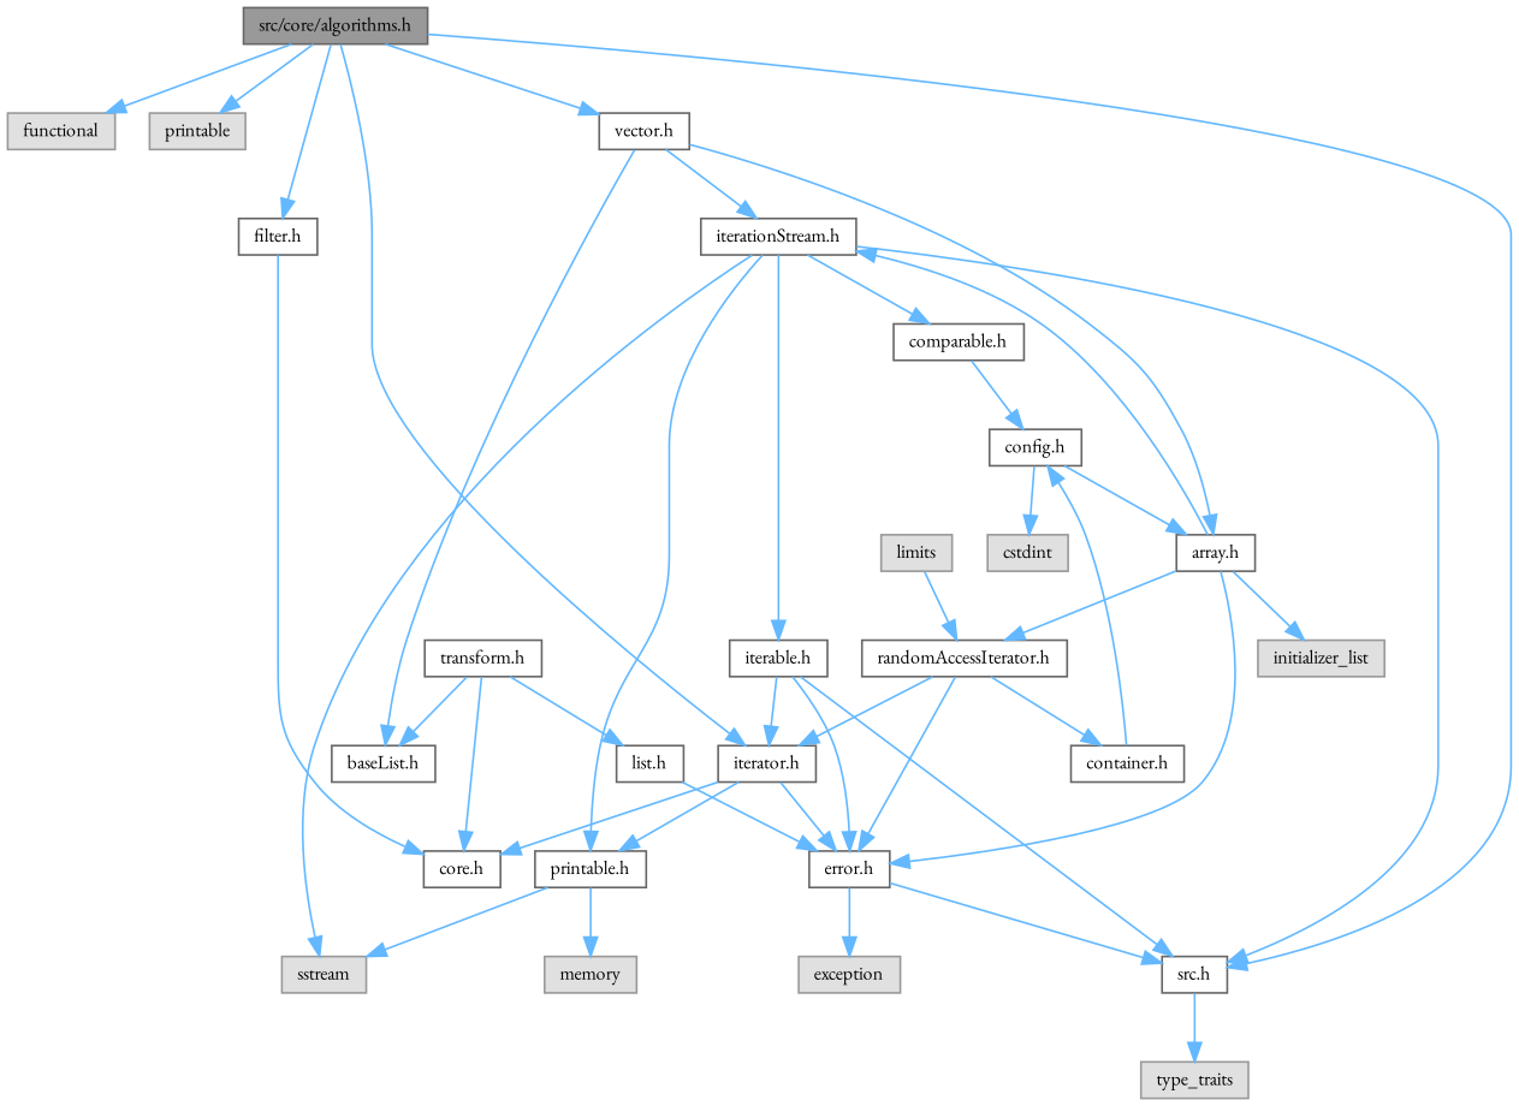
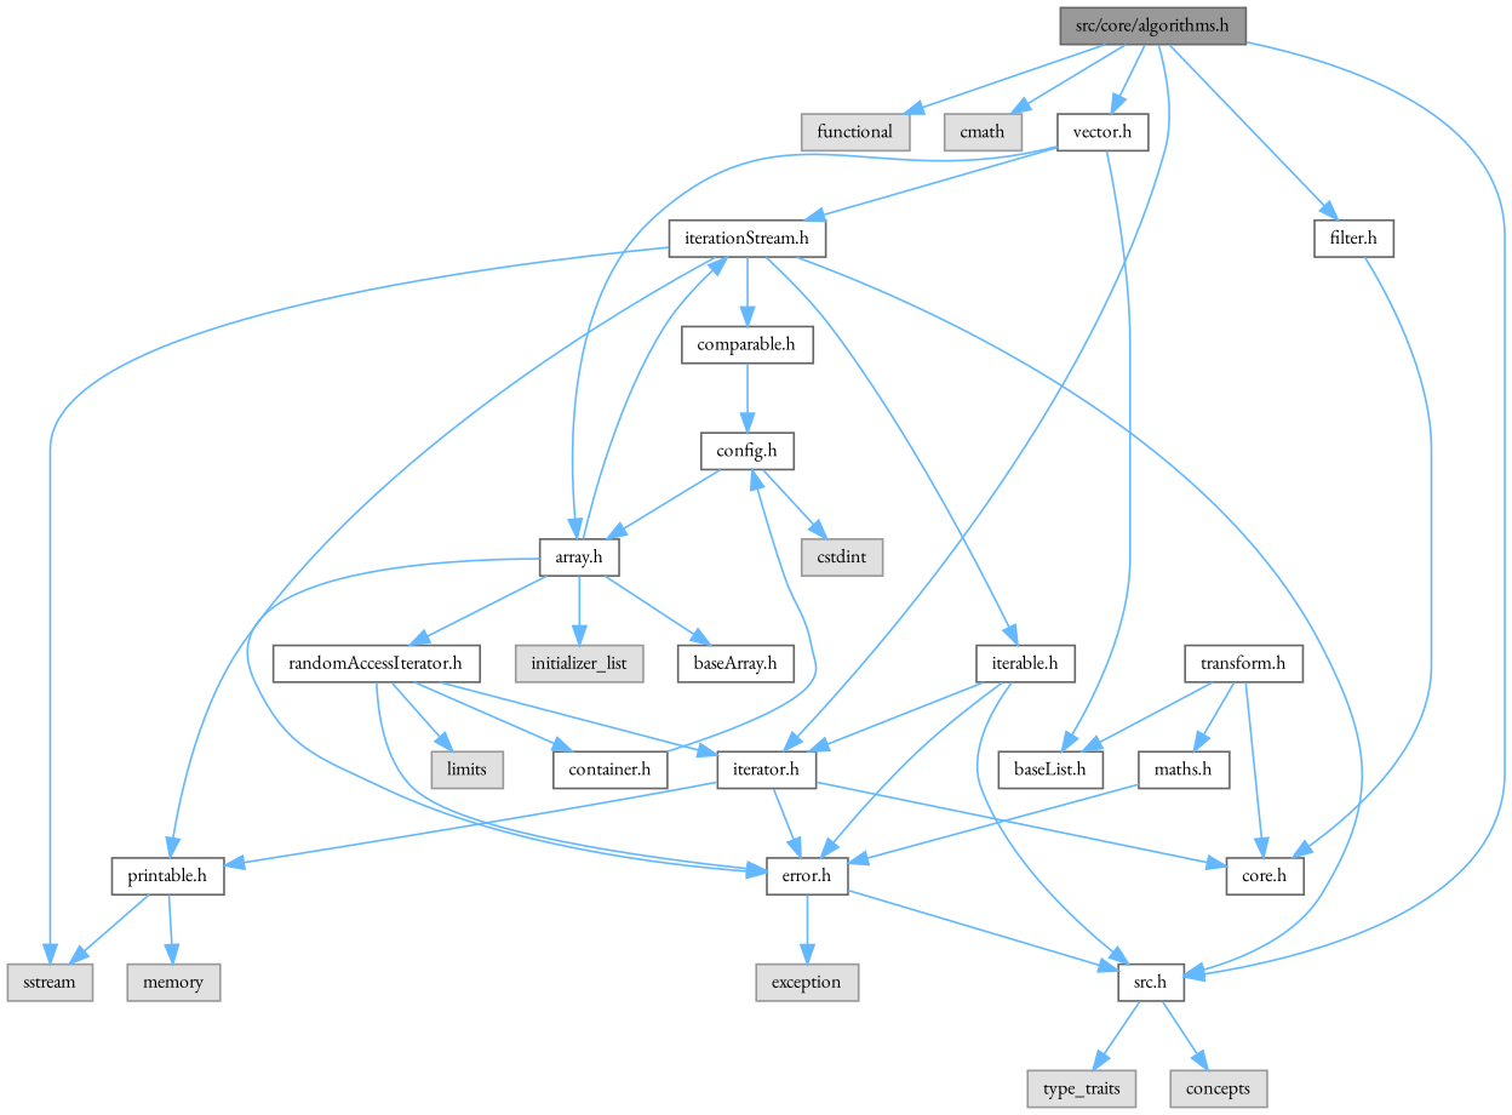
  digraph {
    fontname="EB Garamond"
    node [color=grey40 fillcolor=white fontname="EB Garamond" fontsize=10 shape=box style=filled]
    edge [color=steelblue1 fontname="EB Garamond" fontsize=10 labelfontname=Helvetica labelfontsize=10 style=solid]
    n1 [color=gray40 fillcolor=grey60 fontcolor=black height=0.2 label="src/core/algorithms.h" width=0.4]
    n2 [color=grey60 fillcolor="#E0E0E0" height=0.2 label=functional width=0.4]
-   n3 [color=grey60 fillcolor="#E0E0E0" height=0.2 label=printable width=0.4]
+   n3 [color=grey60 fillcolor="#E0E0E0" height=0.2 label=cmath width=0.4]
    n4 [height=0.2 label="vector.h" width=0.4]
    n5 [height=0.2 label="src.h" width=0.4]
    n6 [height=0.2 label="iterator.h" width=0.4]
    n7 [height=0.2 label="filter.h" width=0.4]
    n8 [height=0.2 label="baseList.h" width=0.4]
    n9 [height=0.2 label="iterationStream.h" width=0.4]
    n10 [height=0.2 label="array.h" width=0.4]
    n11 [color=grey60 fillcolor="#E0E0E0" height=0.2 label=type_traits width=0.4]
+   n12 [color=grey60 fillcolor="#E0E0E0" height=0.2 label=concepts width=0.4]
    n13 [height=0.2 label="printable.h" width=0.4]
    n14 [height=0.2 label="core.h" width=0.4]
    n15 [height=0.2 label="error.h" width=0.4]
    n16 [color=grey60 fillcolor="#E0E0E0" height=0.2 label=sstream width=0.4]
    n17 [height=0.2 label="comparable.h" width=0.4]
    n18 [height=0.2 label="iterable.h" width=0.4]
    n19 [color=grey60 fillcolor="#E0E0E0" height=0.2 label=initializer_list width=0.4]
+   n20 [height=0.2 label="baseArray.h" width=0.4]
    n21 [height=0.2 label="randomAccessIterator.h" width=0.4]
    n22 [height=0.2 label="container.h" width=0.4]
    n23 [height=0.2 label="config.h" width=0.4]
    n24 [color=grey60 fillcolor="#E0E0E0" height=0.2 label=cstdint width=0.4]
    n25 [color=grey60 fillcolor="#E0E0E0" height=0.2 label=memory width=0.4]
    n26 [height=0.2 label="transform.h" width=0.4]
-   n27 [height=0.2 label="list.h" width=0.4]
+   n27 [height=0.2 label="maths.h" width=0.4]
    n28 [color=grey60 fillcolor="#E0E0E0" height=0.2 label=exception width=0.4]
    n29 [color=grey60 fillcolor="#E0E0E0" height=0.2 label=limits width=0.4]
    n1 -> n2
    n1 -> n3
    n1 -> n4
    n1 -> n5
    n1 -> n6
    n1 -> n7
    n4 -> n8
    n4 -> n9
    n4 -> n10
    n5 -> n11
+   n5 -> n12
    n6 -> n13
    n6 -> n14
    n6 -> n15
    n7 -> n14
    n9 -> n5
    n9 -> n13
    n9 -> n16
    n9 -> n17
    n9 -> n18
    n10 -> n9
    n10 -> n15
    n10 -> n19
+   n10 -> n20
    n10 -> n21
    n13 -> n16
    n13 -> n25
    n15 -> n5
    n15 -> n28
    n17 -> n23
    n18 -> n5
    n18 -> n6
    n18 -> n15
    n21 -> n6
    n21 -> n15
    n21 -> n22
-   n29 -> n21
+   n21 -> n29
    n22 -> n23
    n23 -> n10
    n23 -> n24
    n26 -> n8
    n26 -> n14
    n26 -> n27
    n27 -> n15
  }
